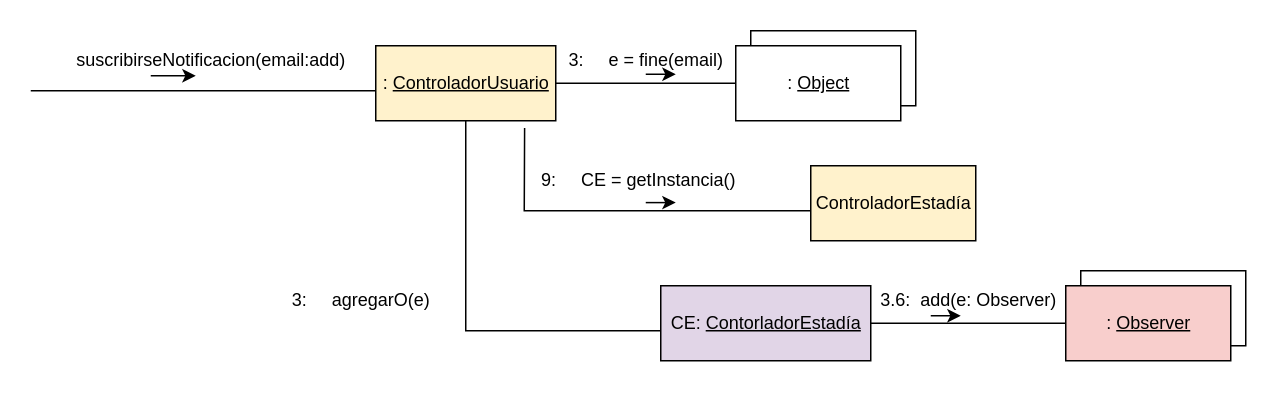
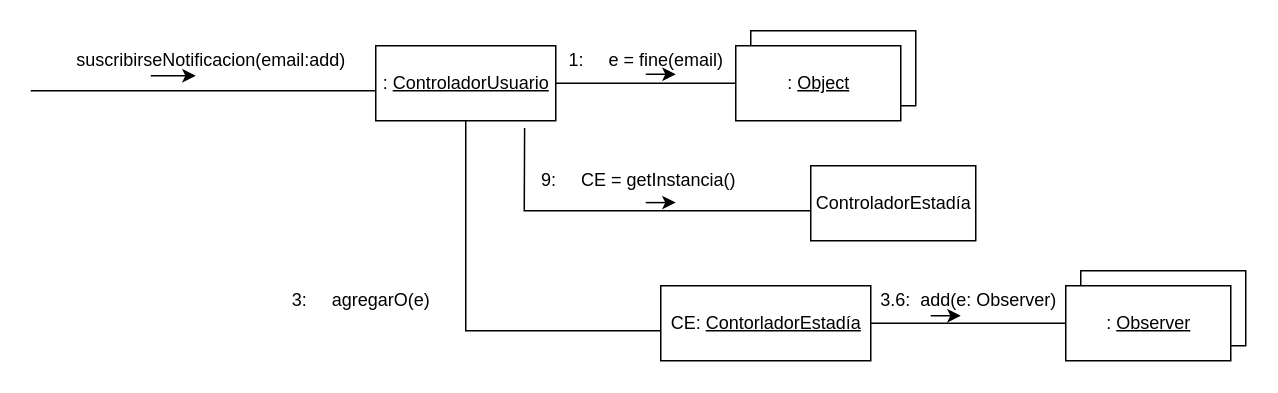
  <mxCell id="0" />
  <mxCell id="1" parent="0" />
  <mxCell id="2" value="Object" style="html=1;" parent="1" vertex="1"><mxGeometry x="720" y="180" width="110" height="50" as="geometry" /></mxCell>
  <mxCell id="3" value="Object" style="html=1;" parent="1" vertex="1"><mxGeometry x="500" y="20" width="110" height="50" as="geometry" /></mxCell>
  <mxCell id="4" value="" style="endArrow=none;html=1;rounded=0;" parent="1" edge="1"><mxGeometry width="50" height="50" relative="1" as="geometry"><mxPoint x="20" y="60" as="sourcePoint" /><mxPoint x="250" y="60" as="targetPoint" /></mxGeometry></mxCell>
  <mxCell id="5" value="suscribirseNotificacion(email:add)" style="text;html=1;align=center;verticalAlign=middle;resizable=0;points=[];autosize=1;strokeColor=none;fillColor=none;" parent="1" vertex="1"><mxGeometry x="40" y="30" width="200" height="20" as="geometry" /></mxCell>
  <mxCell id="6" value="" style="endArrow=classic;html=1;rounded=0;" parent="1" edge="1"><mxGeometry width="50" height="50" relative="1" as="geometry"><mxPoint x="100" y="50" as="sourcePoint" /><mxPoint x="130" y="50" as="targetPoint" /></mxGeometry></mxCell>
- <mxCell id="7" value=": &lt;u&gt;ControladorUsuario&lt;/u&gt;" style="html=1;fillColor=#fff2cc;" parent="1" vertex="1"><mxGeometry x="250" y="30" width="120" height="50" as="geometry" /></mxCell>
+ <mxCell id="7" value=": &lt;u&gt;ControladorUsuario&lt;/u&gt;" style="html=1;" parent="1" vertex="1"><mxGeometry x="250" y="30" width="120" height="50" as="geometry" /></mxCell>
  <mxCell id="8" value="" style="endArrow=none;html=1;rounded=0;exitX=1;exitY=0.5;exitDx=0;exitDy=0;" parent="1" source="7" edge="1"><mxGeometry width="50" height="50" relative="1" as="geometry"><mxPoint x="440" y="70" as="sourcePoint" /><mxPoint x="490" y="55" as="targetPoint" /></mxGeometry></mxCell>
- <mxCell id="9" value="3:&lt;span style=&quot;white-space: pre;&quot;&gt;&#09;&lt;/span&gt;e = fine(email)" style="text;html=1;align=center;verticalAlign=middle;resizable=0;points=[];autosize=1;strokeColor=none;fillColor=none;" parent="1" vertex="1"><mxGeometry x="370" y="30" width="120" height="20" as="geometry" /></mxCell>
+ <mxCell id="9" value="1:&lt;span style=&quot;white-space: pre;&quot;&gt;&#09;&lt;/span&gt;e = fine(email)" style="text;html=1;align=center;verticalAlign=middle;resizable=0;points=[];autosize=1;strokeColor=none;fillColor=none;" parent="1" vertex="1"><mxGeometry x="370" y="30" width="120" height="20" as="geometry" /></mxCell>
  <mxCell id="10" value="" style="endArrow=classic;html=1;rounded=0;" parent="1" edge="1"><mxGeometry width="50" height="50" relative="1" as="geometry"><mxPoint x="430" y="49" as="sourcePoint" /><mxPoint x="450" y="49" as="targetPoint" /></mxGeometry></mxCell>
  <mxCell id="11" value=": &lt;u&gt;Object&lt;/u&gt;" style="html=1;" parent="1" vertex="1"><mxGeometry x="490" y="30" width="110" height="50" as="geometry" /></mxCell>
  <mxCell id="12" value="" style="endArrow=none;html=1;rounded=0;entryX=0.827;entryY=1.096;entryDx=0;entryDy=0;entryPerimeter=0;" parent="1" target="7" edge="1"><mxGeometry width="50" height="50" relative="1" as="geometry"><mxPoint x="540" y="140" as="sourcePoint" /><mxPoint x="340" y="170" as="targetPoint" /><Array as="points"><mxPoint x="349" y="140" /></Array></mxGeometry></mxCell>
- <mxCell id="13" value="ControladorEstadía" style="html=1;fillColor=#fff2cc;" parent="1" vertex="1"><mxGeometry x="540" y="110" width="110" height="50" as="geometry" /></mxCell>
+ <mxCell id="13" value="ControladorEstadía" style="html=1;" parent="1" vertex="1"><mxGeometry x="540" y="110" width="110" height="50" as="geometry" /></mxCell>
  <mxCell id="14" value="9:&lt;span style=&quot;white-space: pre;&quot;&gt;&#09;&lt;/span&gt;CE = getInstancia()" style="text;html=1;align=center;verticalAlign=middle;resizable=0;points=[];autosize=1;strokeColor=none;fillColor=none;" parent="1" vertex="1"><mxGeometry x="350" y="110" width="150" height="20" as="geometry" /></mxCell>
  <mxCell id="15" value="" style="endArrow=classic;html=1;rounded=0;" parent="1" edge="1"><mxGeometry width="50" height="50" relative="1" as="geometry"><mxPoint x="430" y="134.57" as="sourcePoint" /><mxPoint x="450" y="134.57" as="targetPoint" /></mxGeometry></mxCell>
  <mxCell id="16" value="" style="endArrow=none;html=1;rounded=0;entryX=0.5;entryY=1;entryDx=0;entryDy=0;" parent="1" target="7" edge="1"><mxGeometry width="50" height="50" relative="1" as="geometry"><mxPoint x="440" y="220" as="sourcePoint" /><mxPoint x="310" y="130" as="targetPoint" /><Array as="points"><mxPoint x="310" y="220" /></Array></mxGeometry></mxCell>
- <mxCell id="17" value="CE: &lt;u&gt;ContorladorEstadía&lt;/u&gt;" style="html=1;fillColor=#e1d5e7;" parent="1" vertex="1"><mxGeometry x="440" y="190" width="140" height="50" as="geometry" /></mxCell>
+ <mxCell id="17" value="CE: &lt;u&gt;ContorladorEstadía&lt;/u&gt;" style="html=1;" parent="1" vertex="1"><mxGeometry x="440" y="190" width="140" height="50" as="geometry" /></mxCell>
  <mxCell id="18" value="3:&lt;span style=&quot;white-space: pre;&quot;&gt;&#09;&lt;/span&gt;agregarO(e)" style="text;html=1;align=center;verticalAlign=middle;resizable=0;points=[];autosize=1;strokeColor=none;fillColor=none;" parent="1" vertex="1"><mxGeometry x="185" y="190" width="110" height="20" as="geometry" /></mxCell>
  <mxCell id="19" value="" style="endArrow=none;html=1;rounded=0;exitX=1;exitY=0.5;exitDx=0;exitDy=0;" parent="1" source="17" edge="1"><mxGeometry width="50" height="50" relative="1" as="geometry"><mxPoint x="640" y="240" as="sourcePoint" /><mxPoint x="710" y="215" as="targetPoint" /></mxGeometry></mxCell>
  <mxCell id="20" value="3.6:&lt;span style=&quot;white-space: pre;&quot;&gt;&#09;&lt;/span&gt;add(e: Observer)" style="text;html=1;align=center;verticalAlign=middle;resizable=0;points=[];autosize=1;strokeColor=none;fillColor=none;" parent="1" vertex="1"><mxGeometry x="580" y="190" width="130" height="20" as="geometry" /></mxCell>
  <mxCell id="21" value="" style="endArrow=classic;html=1;rounded=0;" parent="1" edge="1"><mxGeometry width="50" height="50" relative="1" as="geometry"><mxPoint x="620" y="210" as="sourcePoint" /><mxPoint x="640" y="210" as="targetPoint" /></mxGeometry></mxCell>
- <mxCell id="22" value=": &lt;u&gt;Observer&lt;/u&gt;" style="html=1;fillColor=#f8cecc;" parent="1" vertex="1"><mxGeometry x="710" y="190" width="110" height="50" as="geometry" /></mxCell>
+ <mxCell id="22" value=": &lt;u&gt;Observer&lt;/u&gt;" style="html=1;" parent="1" vertex="1"><mxGeometry x="710" y="190" width="110" height="50" as="geometry" /></mxCell>
